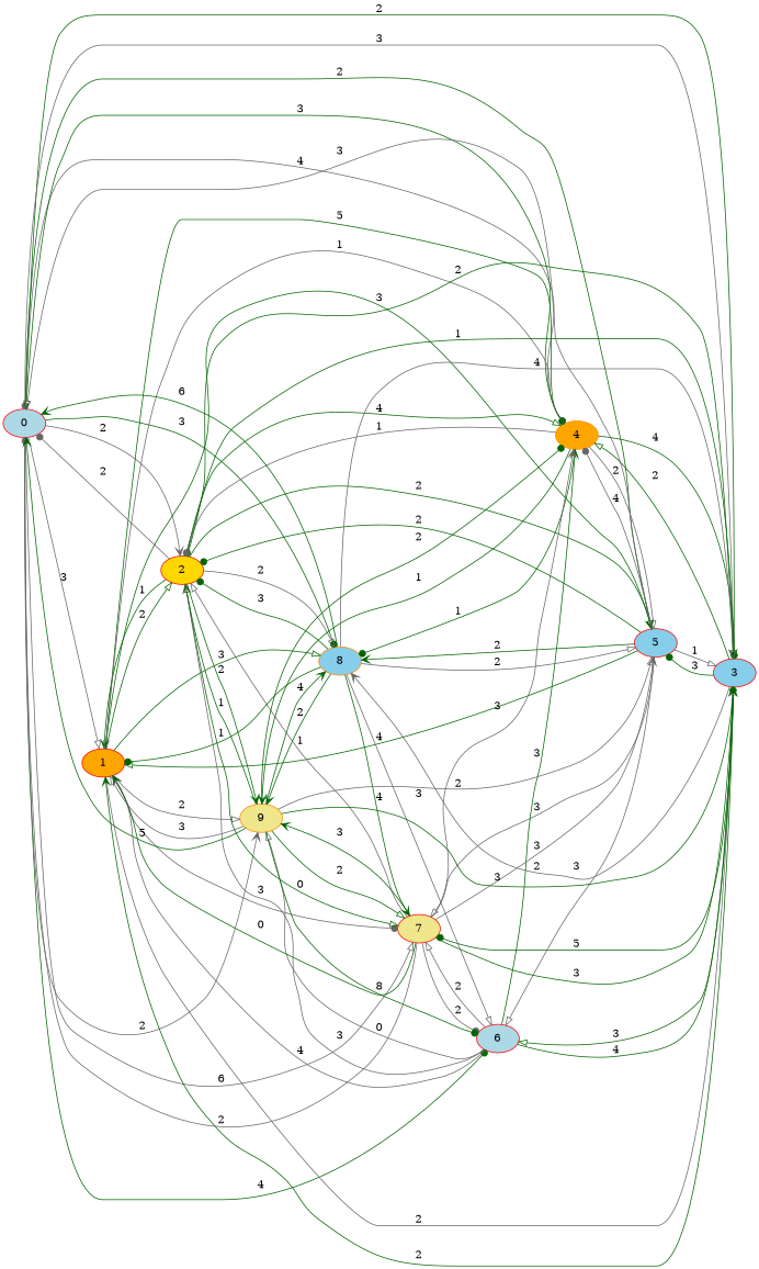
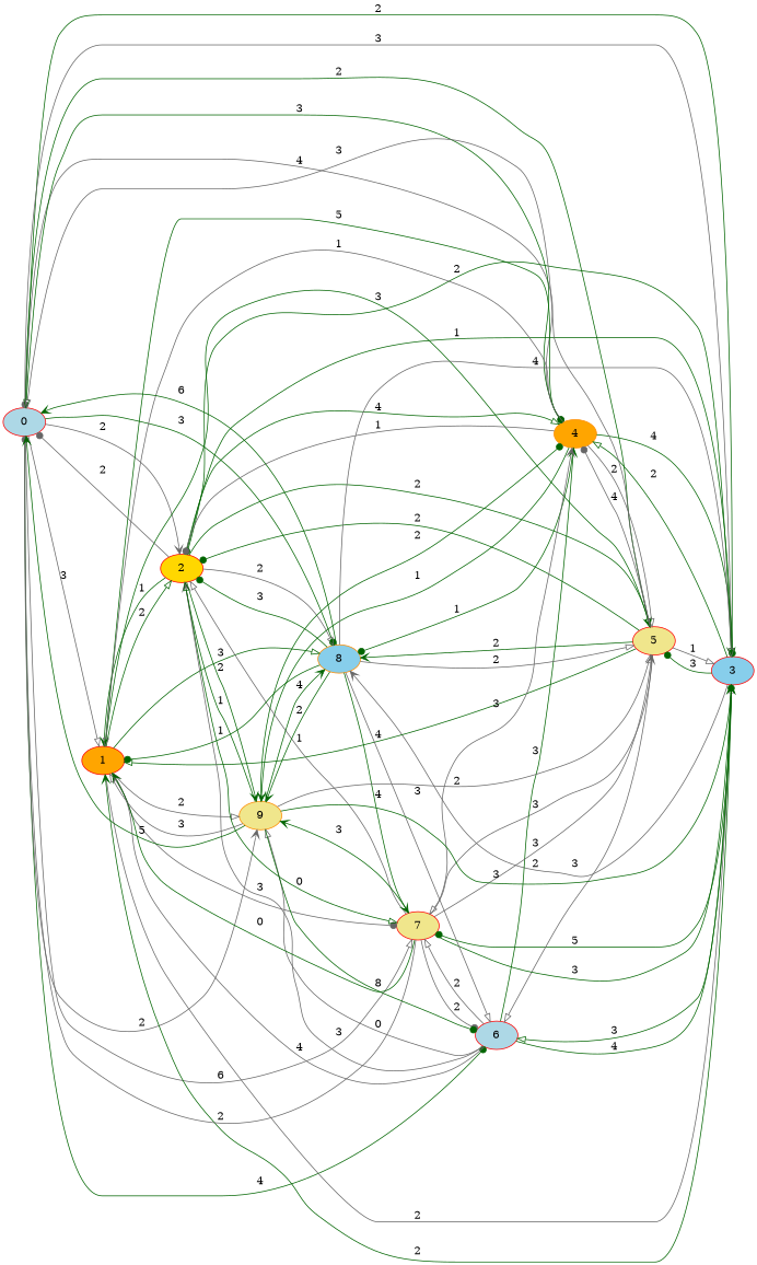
  strict digraph {
    rankdir=LR
    node [color=red fillcolor=skyblue style=filled]
    edge [arrowhead=onormal color=darkgreen]
    0 [fillcolor=lightblue]
    1 [fillcolor=orange]
    2 [fillcolor=gold]
    3
    4 [color=darkorange fillcolor=orange]
-   5
+   5 [fillcolor=khaki]
    6 [fillcolor=lightblue]
    7 [fillcolor=khaki]
    8 [color=darkorange]
    9 [color=darkorange fillcolor=khaki]
    0 -> 1 [color=gray40 label=3]
    0 -> 2 [arrowhead=vee color=gray40 label=2]
    0 -> 3 [label=2]
    0 -> 4 [arrowhead=dot color=gray40 label=4]
    0 -> 5 [label=2]
    0 -> 6 [arrowhead=dot label=4]
    0 -> 7 [color=gray40 label=6]
    0 -> 8 [arrowhead=dot label=3]
    0 -> 9 [arrowhead=vee color=gray40 label=2]
    1 -> 2 [label=2]
    1 -> 3 [color=gray40 label=2]
    1 -> 4 [arrowhead=dot label=5]
    1 -> 5 [arrowhead=vee label=3]
    1 -> 7 [arrowhead=dot color=gray40 label=3]
    1 -> 8 [label=3]
    1 -> 9 [color=gray40 label=2]
    2 -> 0 [arrowhead=dot color=gray40 label=2]
    2 -> 1 [arrowhead=vee label=1]
    2 -> 3 [arrowhead=vee label=2]
    2 -> 4 [label=4]
    2 -> 5 [label=2]
    2 -> 7 [label=0]
    2 -> 8 [color=gray40 label=2]
    2 -> 9 [arrowhead=vee label=2]
    3 -> 0 [arrowhead=dot color=gray40 label=3]
    3 -> 1 [arrowhead=vee label=2]
    3 -> 2 [arrowhead=dot label=1]
    3 -> 4 [label=2]
    3 -> 5 [arrowhead=dot label=3]
    3 -> 6 [label=3]
    3 -> 7 [arrowhead=dot label=5]
    3 -> 8 [arrowhead=vee color=gray40 label=2]
    4 -> 0 [label=3]
    4 -> 1 [color=gray40 label=1]
    4 -> 2 [arrowhead=dot color=gray40 label=1]
    4 -> 3 [arrowhead=dot label=4]
    4 -> 5 [color=gray40 label=2]
    4 -> 8 [arrowhead=dot label=1]
    4 -> 9 [arrowhead=vee label=1]
    5 -> 0 [color=gray40 label=3]
    5 -> 1 [label=4]
    5 -> 2 [arrowhead=dot label=2]
    5 -> 3 [color=gray40 label=1]
    5 -> 4 [arrowhead=dot color=gray40 label=4]
    5 -> 6 [color=gray40 label=3]
    5 -> 7 [color=gray40 label=3]
    5 -> 8 [arrowhead=vee label=2]
    6 -> 1 [arrowhead=vee color=gray40 label=4]
    6 -> 2 [arrowhead=vee color=gray40 label=3]
    6 -> 3 [arrowhead=vee label=4]
    6 -> 4 [arrowhead=vee label=3]
    6 -> 7 [color=gray40 label=2]
    6 -> 9 [color=gray40 label=0]
    7 -> 0 [arrowhead=dot color=gray40 label=2]
    7 -> 1 [arrowhead=vee label=0]
    7 -> 2 [color=gray40 label=1]
    7 -> 3 [arrowhead=vee label=3]
    7 -> 4 [arrowhead=vee color=gray40 label=3]
    7 -> 5 [arrowhead=vee color=gray40 label=3]
    7 -> 6 [arrowhead=dot color=gray40 label=2]
    7 -> 9 [arrowhead=vee label=3]
    8 -> 0 [arrowhead=vee label=6]
    8 -> 1 [arrowhead=dot label=1]
    8 -> 2 [arrowhead=dot label=3]
    8 -> 3 [color=gray40 label=4]
    8 -> 5 [color=gray40 label=2]
    8 -> 6 [color=gray40 label=3]
    8 -> 7 [arrowhead=vee label=4]
    8 -> 9 [arrowhead=vee label=2]
    9 -> 0 [arrowhead=vee label=5]
    9 -> 1 [color=gray40 label=3]
    9 -> 2 [label=1]
    9 -> 3 [arrowhead=dot label=3]
    9 -> 4 [arrowhead=dot label=2]
    9 -> 5 [color=gray40 label=2]
    9 -> 6 [arrowhead=dot label=8]
-   9 -> 7 [label=2]
    9 -> 8 [arrowhead=vee label=4]
  }
